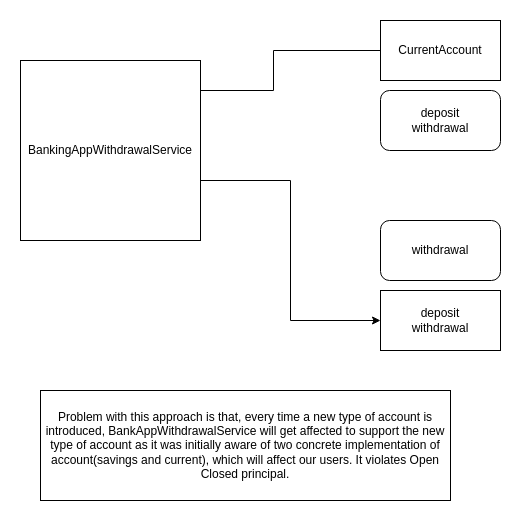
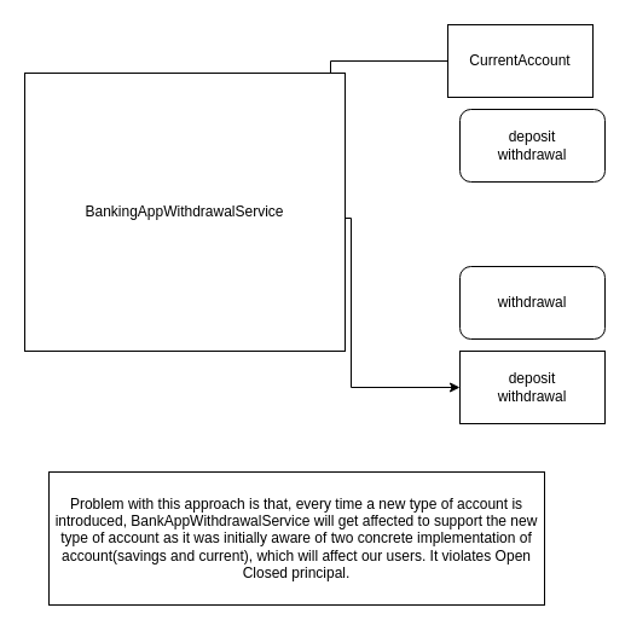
  <mxCell id="0" />
  <mxCell id="1" parent="0" />
  <mxCell id="2" style="edgeStyle=orthogonalEdgeStyle;rounded=0;orthogonalLoop=1;jettySize=auto;html=1;entryX=0;entryY=0.5;entryDx=0;entryDy=0;endArrow=none;" edge="1" parent="1" source="4" target="5"><mxGeometry relative="1" as="geometry"><Array as="points"><mxPoint x="273" y="90" /><mxPoint x="273" y="50" /></Array></mxGeometry></mxCell>
  <mxCell id="3" style="edgeStyle=orthogonalEdgeStyle;rounded=0;orthogonalLoop=1;jettySize=auto;html=1;entryX=0;entryY=0.5;entryDx=0;entryDy=0;" edge="1" parent="1" source="4" target="6"><mxGeometry relative="1" as="geometry"><Array as="points"><mxPoint x="290" y="180" /><mxPoint x="290" y="320" /></Array></mxGeometry></mxCell>
- <mxCell id="4" value="BankingAppWithdrawalService" style="whiteSpace=wrap;html=1;aspect=fixed;" vertex="1" parent="1"><mxGeometry x="20" y="60" width="180" height="180" as="geometry" /></mxCell>
- <mxCell id="5" value="CurrentAccount" style="whiteSpace=wrap;html=1;" vertex="1" parent="1"><mxGeometry x="380" y="20" width="120" height="60" as="geometry" /></mxCell>
+ <mxCell id="4" value="BankingAppWithdrawalService" style="whiteSpace=wrap;html=1;aspect=fixed;" vertex="1" parent="1"><mxGeometry x="20" y="60" width="265" height="230" as="geometry" /></mxCell>
+ <mxCell id="5" value="CurrentAccount" style="whiteSpace=wrap;html=1;" vertex="1" parent="1"><mxGeometry x="370" y="20" width="120" height="60" as="geometry" /></mxCell>
  <mxCell id="6" value="deposit&lt;br&gt;withdrawal" style="whiteSpace=wrap;html=1;" vertex="1" parent="1"><mxGeometry x="380" y="290" width="120" height="60" as="geometry" /></mxCell>
  <mxCell id="7" value="deposit&lt;br&gt;withdrawal" style="rounded=1;whiteSpace=wrap;html=1;" vertex="1" parent="1"><mxGeometry x="380" y="90" width="120" height="60" as="geometry" /></mxCell>
  <mxCell id="8" value="withdrawal" style="rounded=1;whiteSpace=wrap;html=1;" vertex="1" parent="1"><mxGeometry x="380" y="220" width="120" height="60" as="geometry" /></mxCell>
  <mxCell id="9" value="Problem with this approach is that, every time a new type of account is&lt;br&gt;introduced, BankAppWithdrawalService will get affected to support the new type of account as it was initially aware of two concrete implementation of account(savings and current), which will affect our users. It violates Open Closed principal." style="rounded=0;whiteSpace=wrap;html=1;" vertex="1" parent="1"><mxGeometry x="40" y="390" width="410" height="110" as="geometry" /></mxCell>
